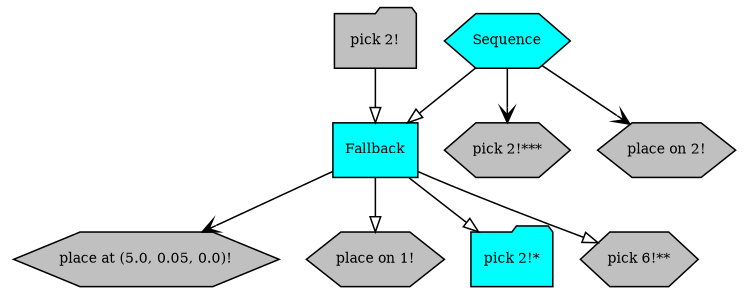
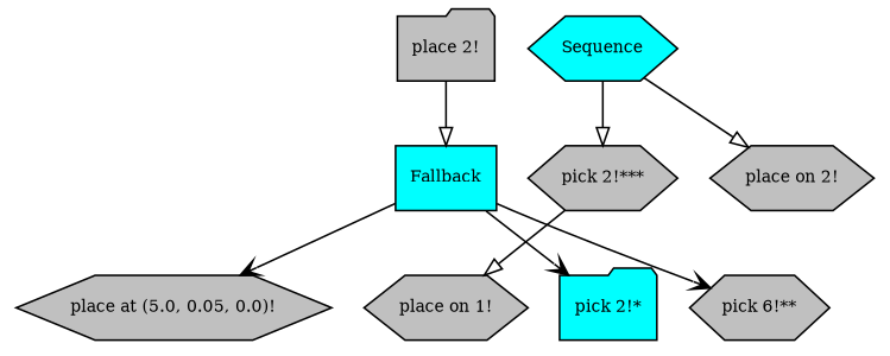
  digraph {
    fontname="times-roman"
    ordering=out
    node [fillcolor=gray fontcolor=black fontname="times-roman" fontsize=9 shape=hexagon style=filled]
    edge [arrowhead=onormal fontname="times-roman"]
    n1 [fillcolor=cyan label=Sequence]
    n2 [fillcolor=cyan label=Fallback shape=box]
    n3 [label="pick 2!***"]
    n4 [label="place on 2!"]
    n5 [label="place at (5.0, 0.05, 0.0)!"]
    n6 [label="place on 1!"]
    n7 [fillcolor=cyan label="pick 2!*" shape=folder]
    n8 [label="pick 6!**"]
-   n9 [label="pick 2!" shape=folder]
-   n1 -> n2
-   n1 -> n3 [arrowhead=vee]
-   n1 -> n4 [arrowhead=vee]
+   n9 [label="place 2!" shape=folder]
+   n1 -> n3
+   n1 -> n4
    n2 -> n5 [arrowhead=vee]
-   n2 -> n6
-   n2 -> n7
-   n2 -> n8
+   n3 -> n6
+   n2 -> n7 [arrowhead=vee]
+   n2 -> n8 [arrowhead=vee]
    n9 -> n2
  }
